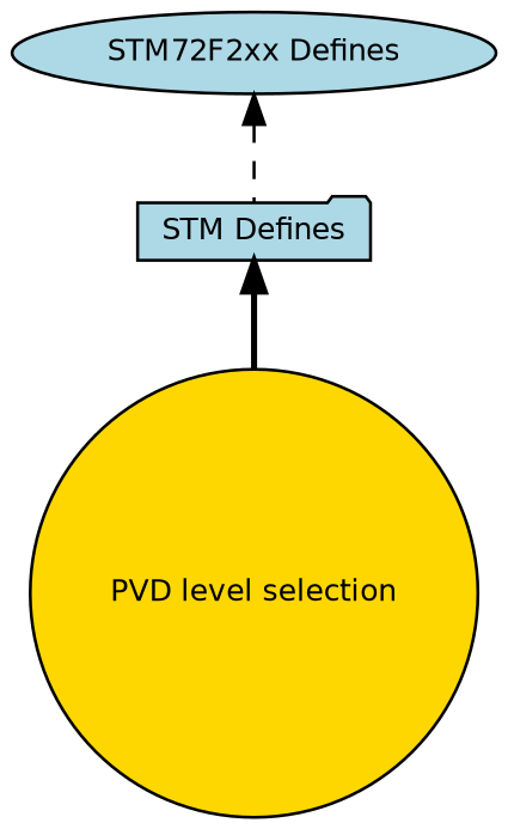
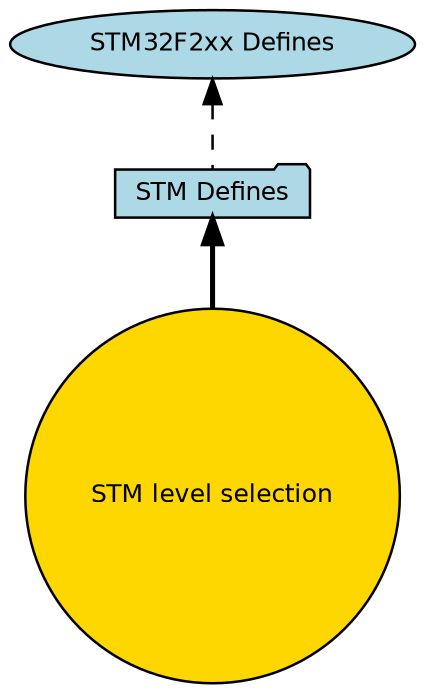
  digraph {
    rankdir=TB
    node [color=black fillcolor=lightblue fontname=Helvetica fontsize=10 style=filled]
    edge [dir=back fontname=Helvetica fontsize=10 labelfontname=Helvetica labelfontsize=10 shape=plaintext]
-   n1 [height=0.2 label="STM72F2xx Defines" shape=ellipse width=0.4]
+   n1 [height=0.2 label="STM32F2xx Defines" shape=ellipse width=0.4]
    n2 [fontcolor=black height=0.2 label="STM Defines" shape=folder width=0.4]
-   n3 [fillcolor=gold height=0.2 label="PVD level selection" shape=circle width=0.4]
+   n3 [fillcolor=gold height=0.2 label="STM level selection" shape=circle width=0.4]
    n1 -> n2 [style=dashed]
    n2 -> n3 [style=bold]
  }
